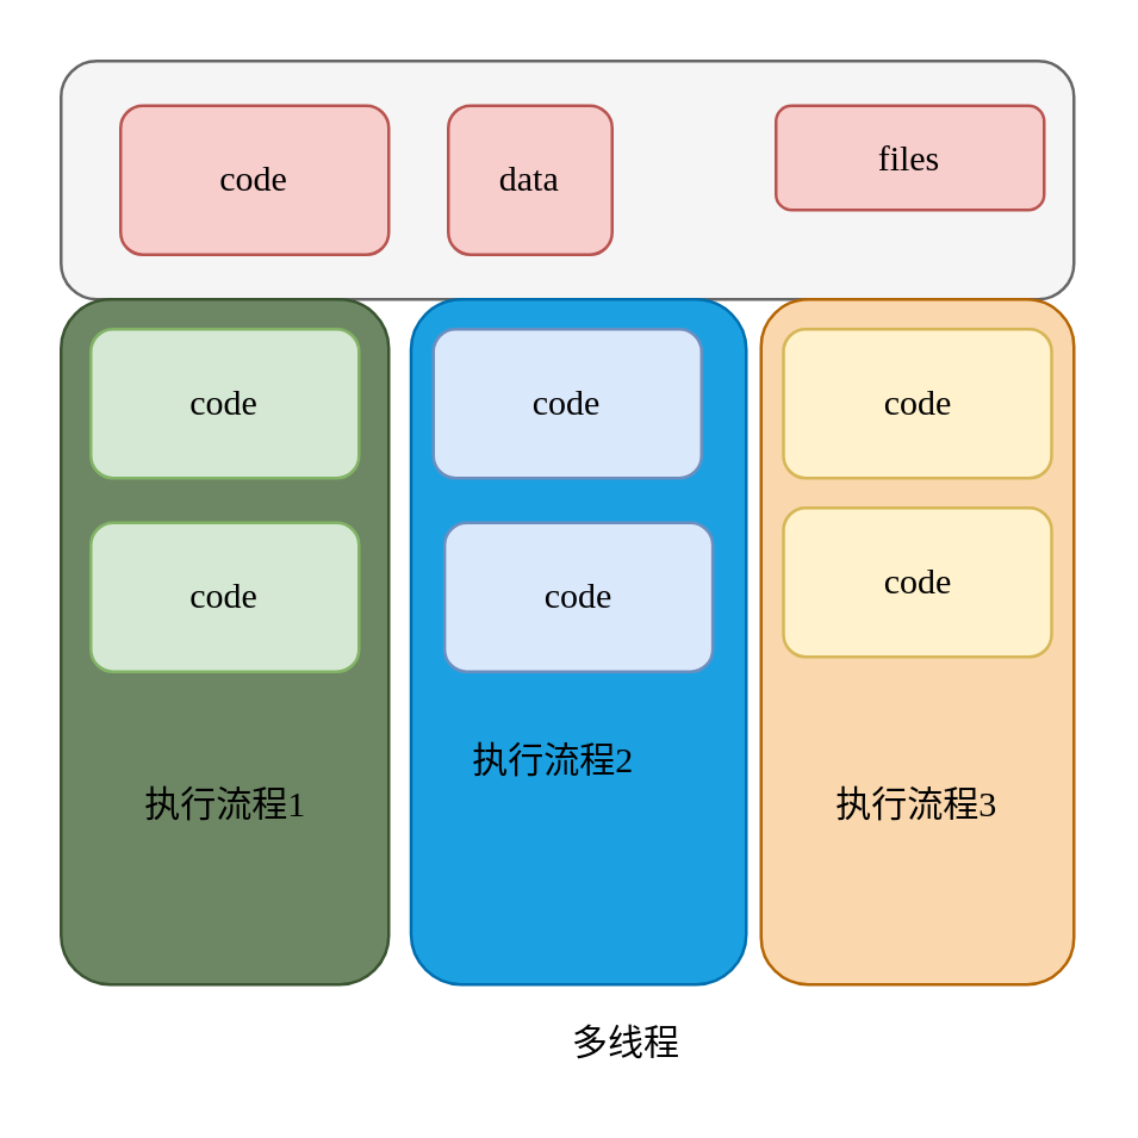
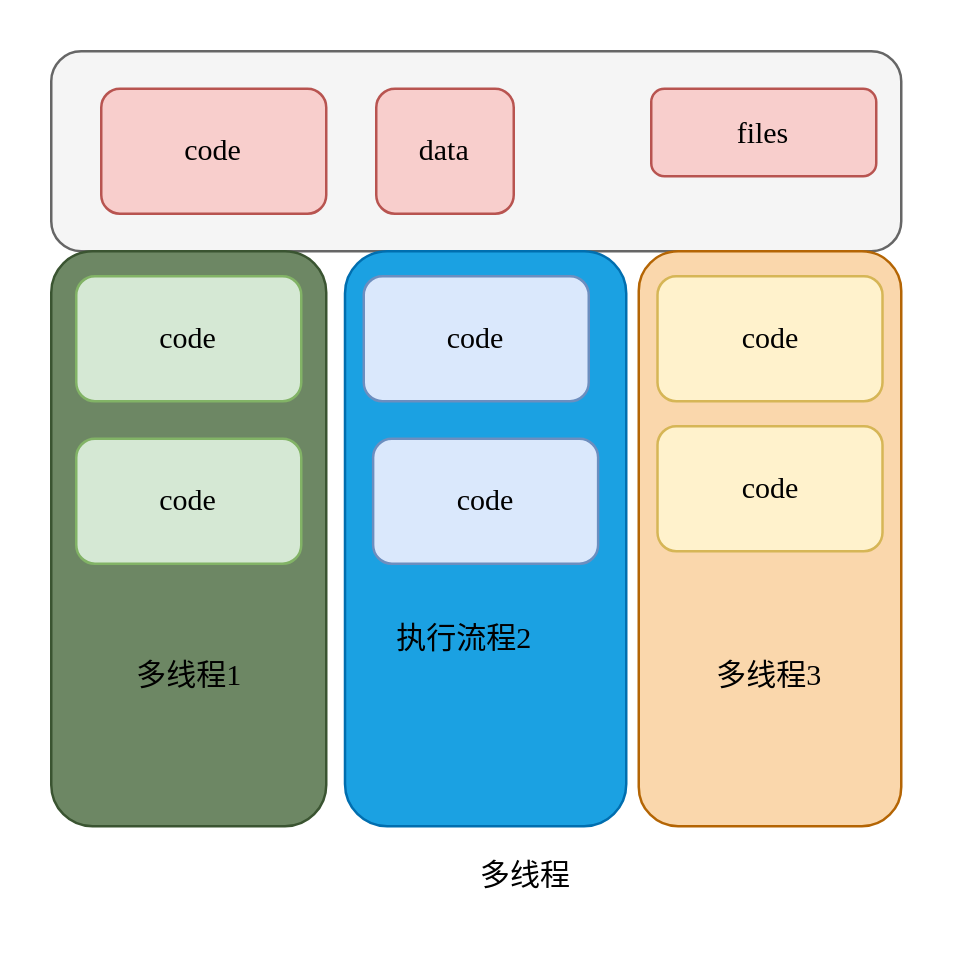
  <mxCell id="0" />
  <mxCell id="1" parent="0" />
  <mxCell id="2" value="" style="rounded=1;whiteSpace=wrap;html=1;fillColor=#f5f5f5;strokeColor=#666666;fontColor=#333333;" vertex="1" parent="1"><mxGeometry x="20" y="20" width="340" height="80" as="geometry" /></mxCell>
  <mxCell id="3" value="code" style="rounded=1;whiteSpace=wrap;html=1;fontFamily=Comic Sans MS;fillColor=#f8cecc;strokeColor=#b85450;" vertex="1" parent="1"><mxGeometry x="40" y="35" width="90" height="50" as="geometry" /></mxCell>
  <mxCell id="4" value="data" style="rounded=1;whiteSpace=wrap;html=1;fontFamily=Comic Sans MS;fillColor=#f8cecc;strokeColor=#b85450;" vertex="1" parent="1"><mxGeometry x="150" y="35" width="55" height="50" as="geometry" /></mxCell>
  <mxCell id="5" value="files" style="rounded=1;whiteSpace=wrap;html=1;fontFamily=Comic Sans MS;fillColor=#f8cecc;strokeColor=#b85450;" vertex="1" parent="1"><mxGeometry x="260" y="35" width="90" height="35" as="geometry" /></mxCell>
  <mxCell id="6" value="" style="rounded=1;whiteSpace=wrap;html=1;fontFamily=Comic Sans MS;fillColor=#6d8764;strokeColor=#3A5431;fontColor=#ffffff;" vertex="1" parent="1"><mxGeometry x="20" y="100" width="110" height="230" as="geometry" /></mxCell>
  <mxCell id="7" value="" style="rounded=1;whiteSpace=wrap;html=1;fontFamily=Comic Sans MS;fillColor=#1ba1e2;strokeColor=#006EAF;fontColor=#ffffff;" vertex="1" parent="1"><mxGeometry x="137.5" y="100" width="112.5" height="230" as="geometry" /></mxCell>
  <mxCell id="8" value="" style="rounded=1;whiteSpace=wrap;html=1;fontFamily=Comic Sans MS;fillColor=#fad7ac;strokeColor=#b46504;" vertex="1" parent="1"><mxGeometry x="255" y="100" width="105" height="230" as="geometry" /></mxCell>
  <mxCell id="9" value="code" style="rounded=1;whiteSpace=wrap;html=1;fontFamily=Comic Sans MS;fillColor=#d5e8d4;strokeColor=#82b366;" vertex="1" parent="1"><mxGeometry x="30" y="110" width="90" height="50" as="geometry" /></mxCell>
  <mxCell id="10" value="code" style="rounded=1;whiteSpace=wrap;html=1;fontFamily=Comic Sans MS;fillColor=#d5e8d4;strokeColor=#82b366;" vertex="1" parent="1"><mxGeometry x="30" y="175" width="90" height="50" as="geometry" /></mxCell>
  <mxCell id="11" value="code" style="rounded=1;whiteSpace=wrap;html=1;fontFamily=Comic Sans MS;fillColor=#dae8fc;strokeColor=#6c8ebf;" vertex="1" parent="1"><mxGeometry x="145" y="110" width="90" height="50" as="geometry" /></mxCell>
  <mxCell id="12" value="code" style="rounded=1;whiteSpace=wrap;html=1;fontFamily=Comic Sans MS;fillColor=#dae8fc;strokeColor=#6c8ebf;" vertex="1" parent="1"><mxGeometry x="148.75" y="175" width="90" height="50" as="geometry" /></mxCell>
  <mxCell id="13" value="code" style="rounded=1;whiteSpace=wrap;html=1;fontFamily=Comic Sans MS;fillColor=#fff2cc;strokeColor=#d6b656;" vertex="1" parent="1"><mxGeometry x="262.5" y="110" width="90" height="50" as="geometry" /></mxCell>
  <mxCell id="14" value="code" style="rounded=1;whiteSpace=wrap;html=1;fontFamily=Comic Sans MS;fillColor=#fff2cc;strokeColor=#d6b656;" vertex="1" parent="1"><mxGeometry x="262.5" y="170" width="90" height="50" as="geometry" /></mxCell>
- <mxCell id="15" value="执行流程1" style="text;html=1;strokeColor=none;fillColor=none;align=center;verticalAlign=middle;whiteSpace=wrap;rounded=0;fontFamily=Comic Sans MS;" vertex="1" parent="1"><mxGeometry x="43.75" y="260" width="62.5" height="20" as="geometry" /></mxCell>
+ <mxCell id="15" value="多线程1" style="text;html=1;strokeColor=none;fillColor=none;align=center;verticalAlign=middle;whiteSpace=wrap;rounded=0;fontFamily=Comic Sans MS;" vertex="1" parent="1"><mxGeometry x="43.75" y="260" width="62.5" height="20" as="geometry" /></mxCell>
  <mxCell id="16" value="执行流程2" style="text;html=1;strokeColor=none;fillColor=none;align=center;verticalAlign=middle;whiteSpace=wrap;rounded=0;fontFamily=Comic Sans MS;" vertex="1" parent="1"><mxGeometry x="153.75" y="245" width="62.5" height="20" as="geometry" /></mxCell>
- <mxCell id="17" value="执行流程3" style="text;html=1;strokeColor=none;fillColor=none;align=center;verticalAlign=middle;whiteSpace=wrap;rounded=0;fontFamily=Comic Sans MS;" vertex="1" parent="1"><mxGeometry x="276.25" y="260" width="62.5" height="20" as="geometry" /></mxCell>
+ <mxCell id="17" value="多线程3" style="text;html=1;strokeColor=none;fillColor=none;align=center;verticalAlign=middle;whiteSpace=wrap;rounded=0;fontFamily=Comic Sans MS;" vertex="1" parent="1"><mxGeometry x="276.25" y="260" width="62.5" height="20" as="geometry" /></mxCell>
  <mxCell id="18" value="多线程" style="text;html=1;strokeColor=none;fillColor=none;align=center;verticalAlign=middle;whiteSpace=wrap;rounded=0;fontFamily=Comic Sans MS;" vertex="1" parent="1"><mxGeometry x="190" y="340" width="40" height="20" as="geometry" /></mxCell>
